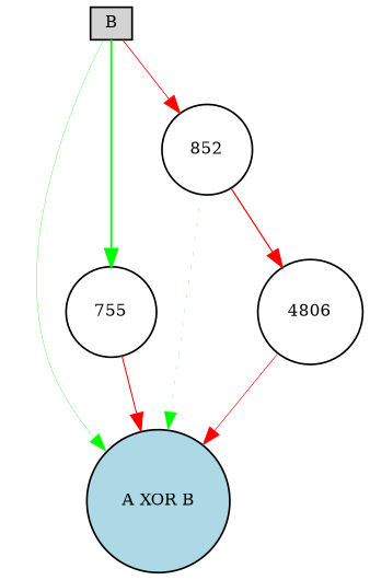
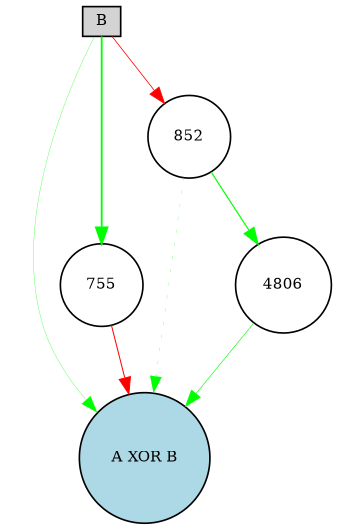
  digraph {
    node [fillcolor=white fontsize=9 shape=circle style=filled]
    edge [color=green style=solid]
    "A XOR B" [fillcolor=lightblue height=0.2 width=0.2]
    n2 [height=0.2 label=755 width=0.2]
    n3 [height=0.2 label=852 width=0.2]
    n4 [height=0.2 label=4806 width=0.2]
    B [fillcolor=lightgray height=0.2 shape=box width=0.2]
    n2 -> "A XOR B" [color=red penwidth=0.6082541189361015]
    n3 -> "A XOR B" [penwidth=0.1411277091004236 style=dotted]
-   n3 -> n4 [color=red penwidth=0.7156686497323675]
-   n4 -> "A XOR B" [color=red penwidth=0.3641364789775261]
+   n3 -> n4 [penwidth=0.7156686497323675]
+   n4 -> "A XOR B" [penwidth=0.3641364789775261]
    B -> "A XOR B" [penwidth=0.17525921641424763]
    B -> n2 [penwidth=1.108227347598779]
    B -> n3 [color=red penwidth=0.46899174124559495]
  }
